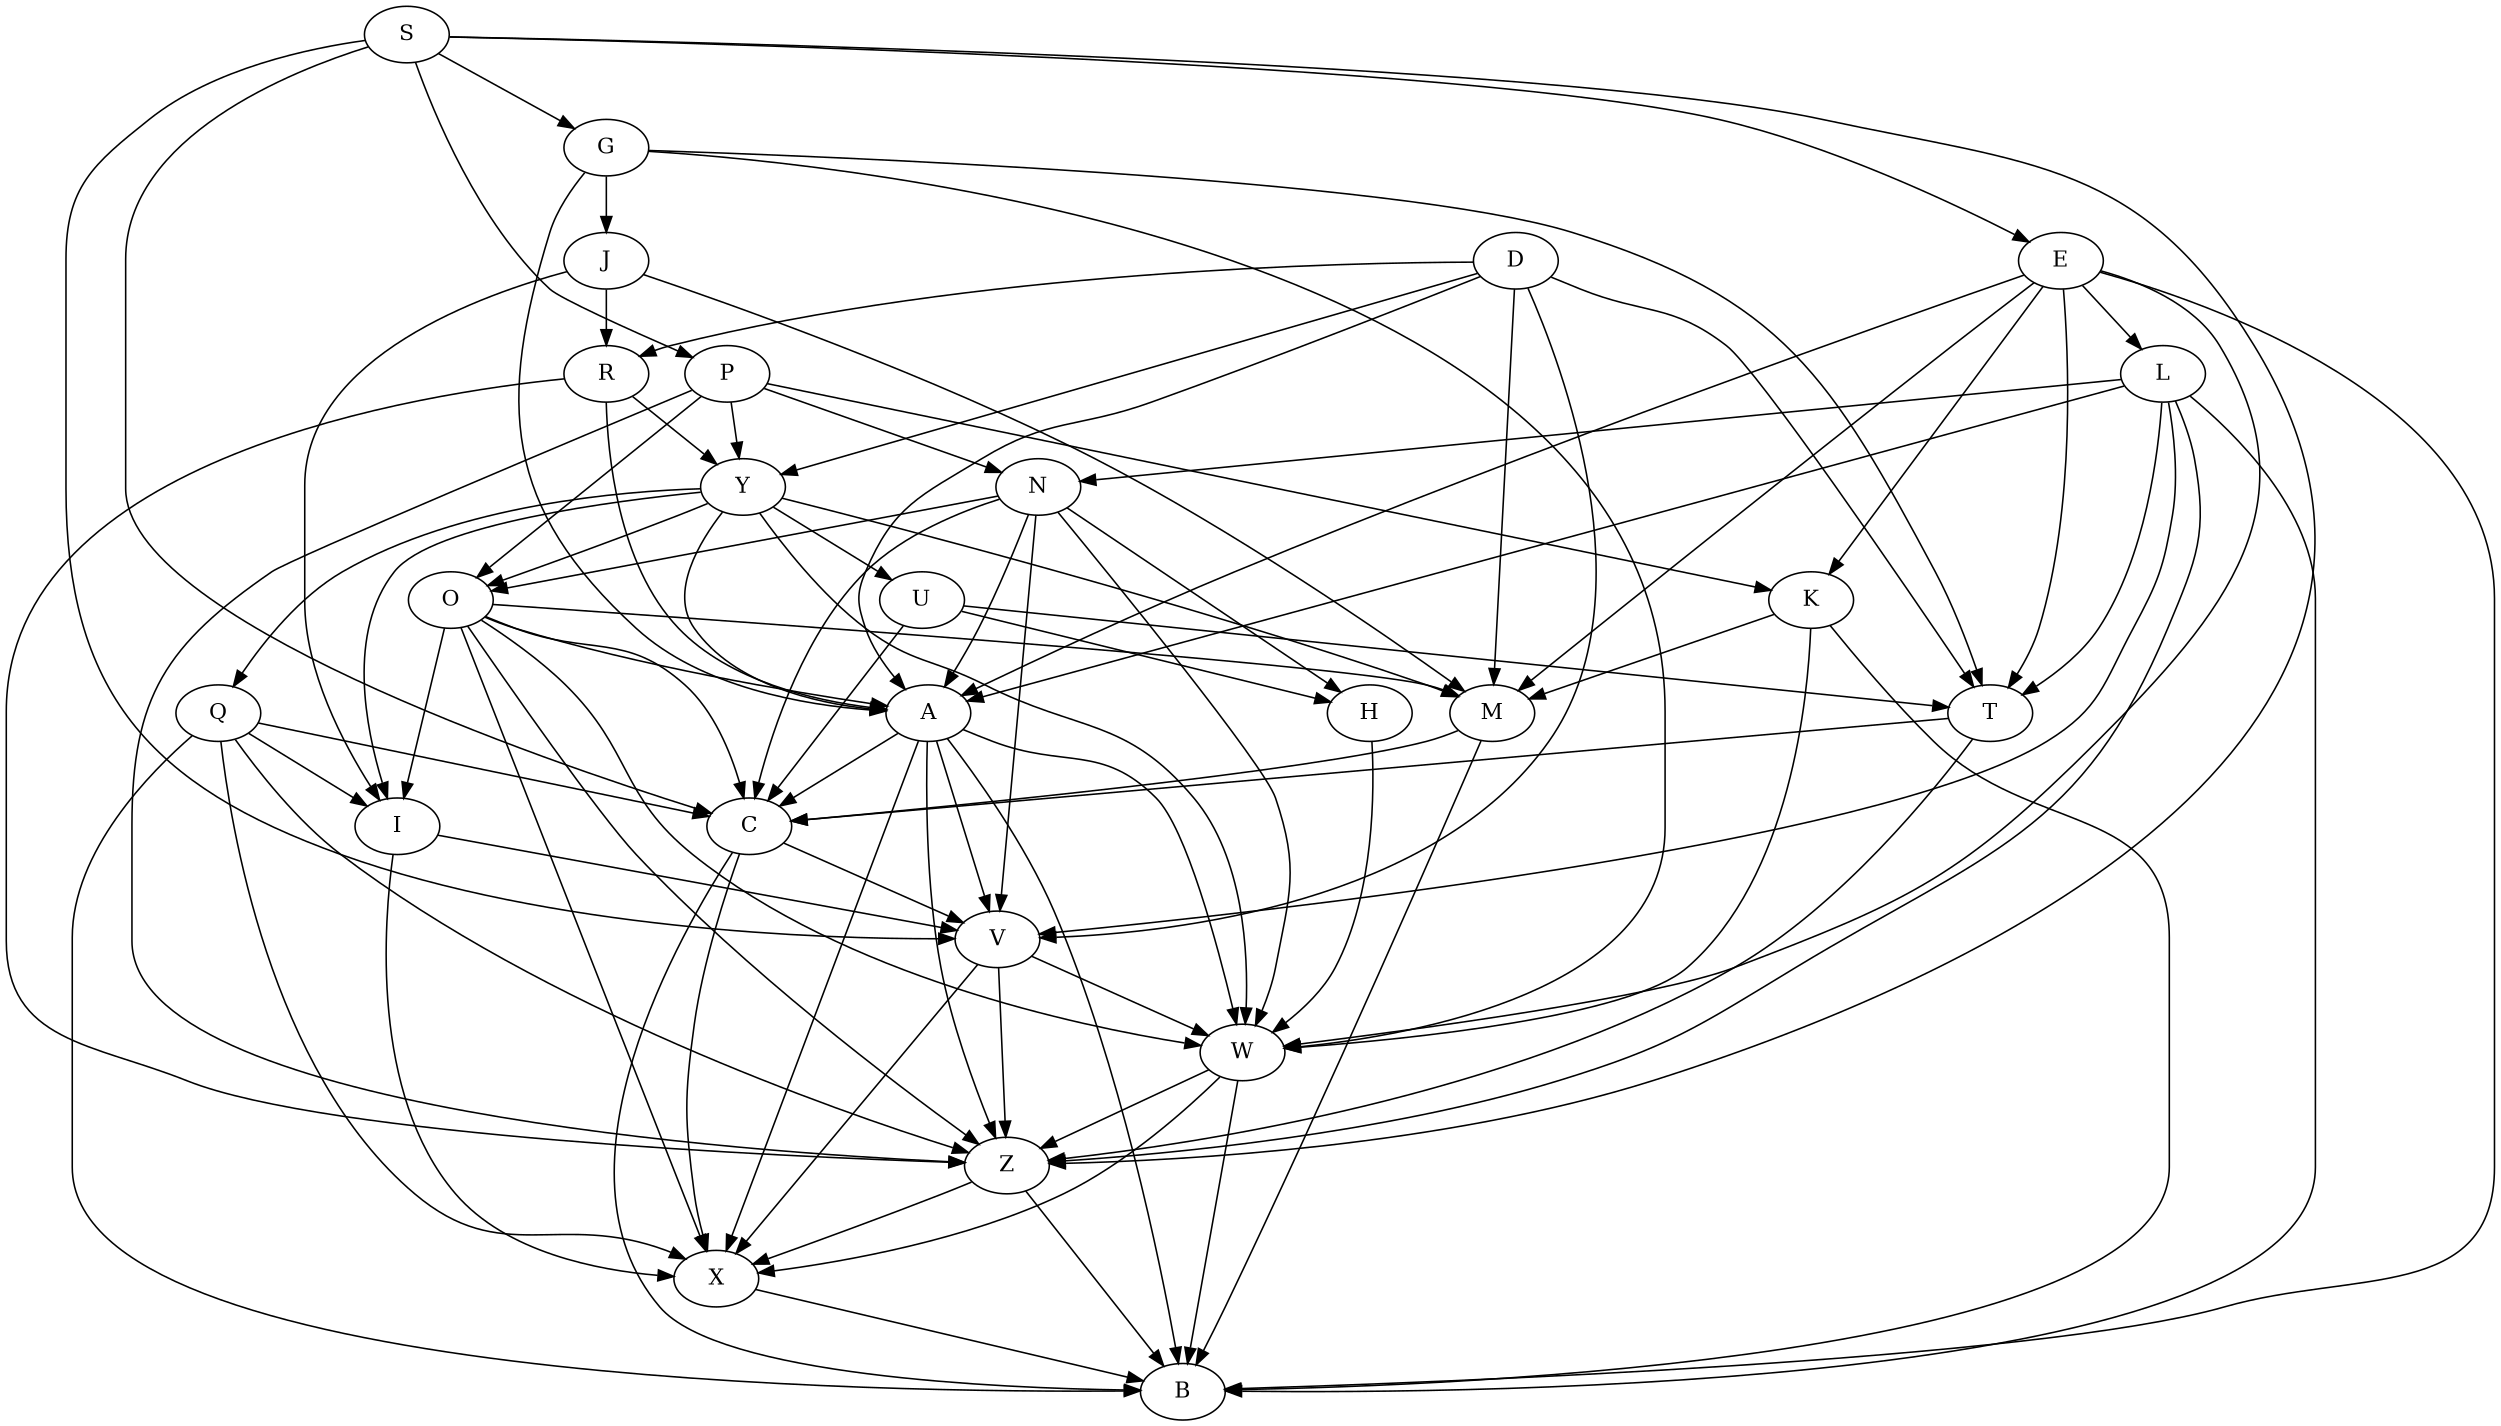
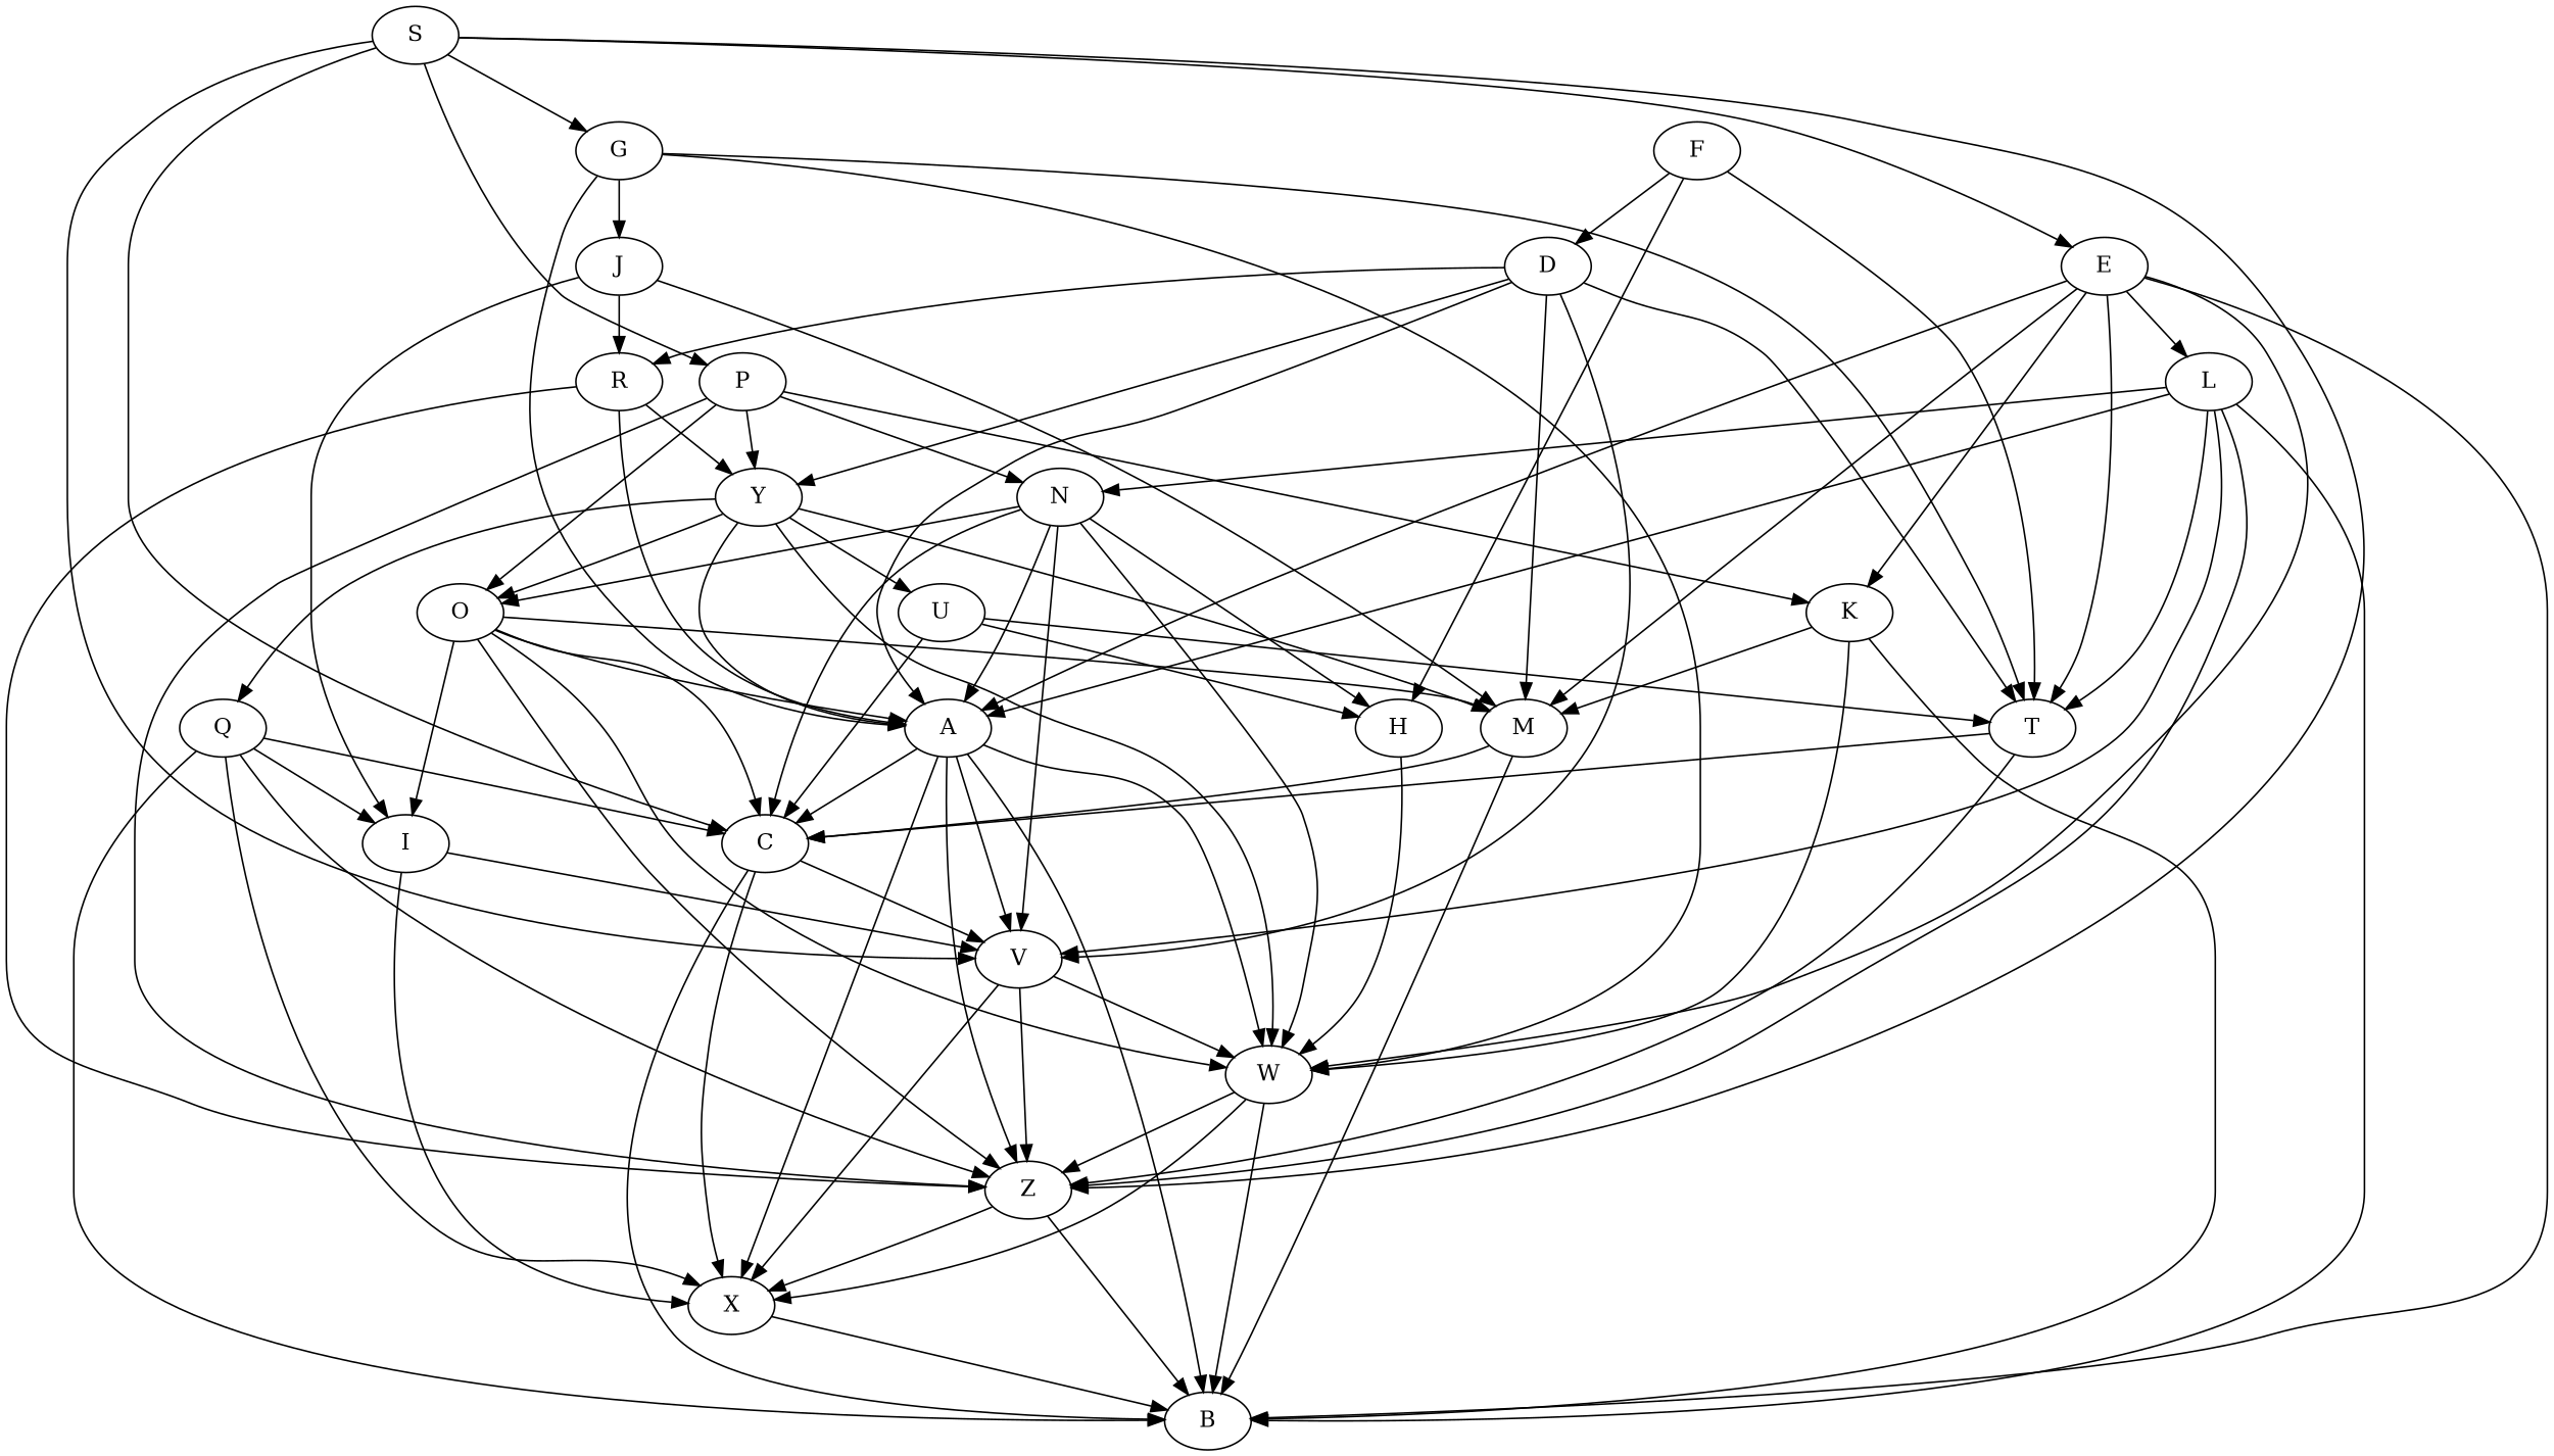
  digraph {
    S
    G
    E
    P
    Z
    C
    V
    T
    A
    J
    W
    L
    B
    K
    M
    Y
    N
    O
    X
    R
    I
    H
    U
    Q
+   F
    D
    S -> G
    S -> E
    S -> P
    S -> Z
    S -> C
    S -> V
    G -> T
    G -> A
    G -> J
    G -> W
    E -> T
    E -> A
    E -> W
    E -> L
    E -> B
    E -> K
    E -> M
    P -> Z
    P -> K
    P -> Y
    P -> N
    P -> O
    Z -> B
    Z -> X
    C -> V
    C -> B
    C -> X
    V -> Z
    V -> W
    V -> X
    T -> Z
    T -> C
    A -> Z
    A -> C
    A -> V
    A -> W
    A -> B
    A -> X
    J -> M
    J -> R
    J -> I
    W -> Z
    W -> B
    W -> X
    L -> Z
    L -> V
    L -> T
    L -> A
    L -> B
    L -> N
    K -> W
    K -> B
    K -> M
    M -> C
    M -> B
    Y -> A
    Y -> W
    Y -> M
    Y -> O
-   Y -> I
    Y -> U
    Y -> Q
    N -> C
    N -> V
    N -> A
    N -> W
    N -> O
    N -> H
    O -> Z
    O -> C
    O -> A
    O -> W
    O -> M
-   O -> X
    O -> I
    X -> B
    R -> Z
    R -> A
    R -> Y
    I -> V
    I -> X
    H -> W
    U -> C
    U -> T
    U -> H
    Q -> Z
    Q -> C
    Q -> B
    Q -> X
    Q -> I
+   F -> T
+   F -> H
+   F -> D
    D -> V
    D -> T
    D -> A
    D -> M
    D -> Y
    D -> R
  }
